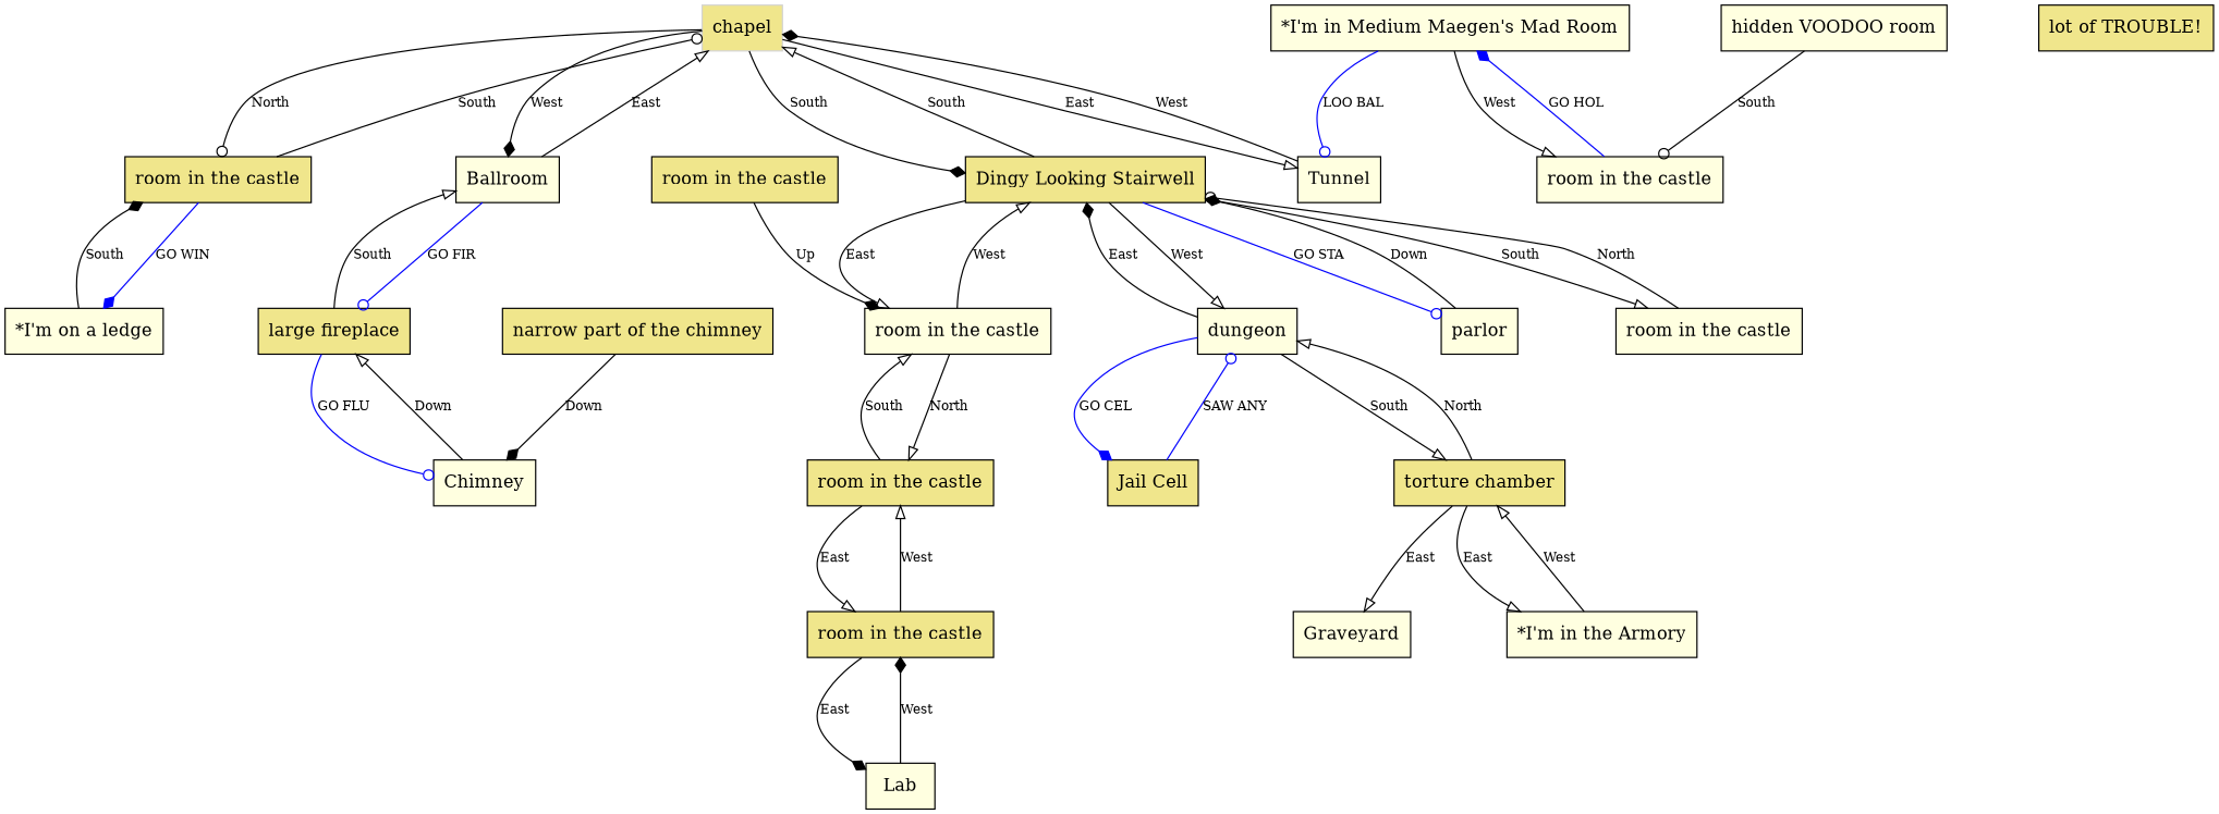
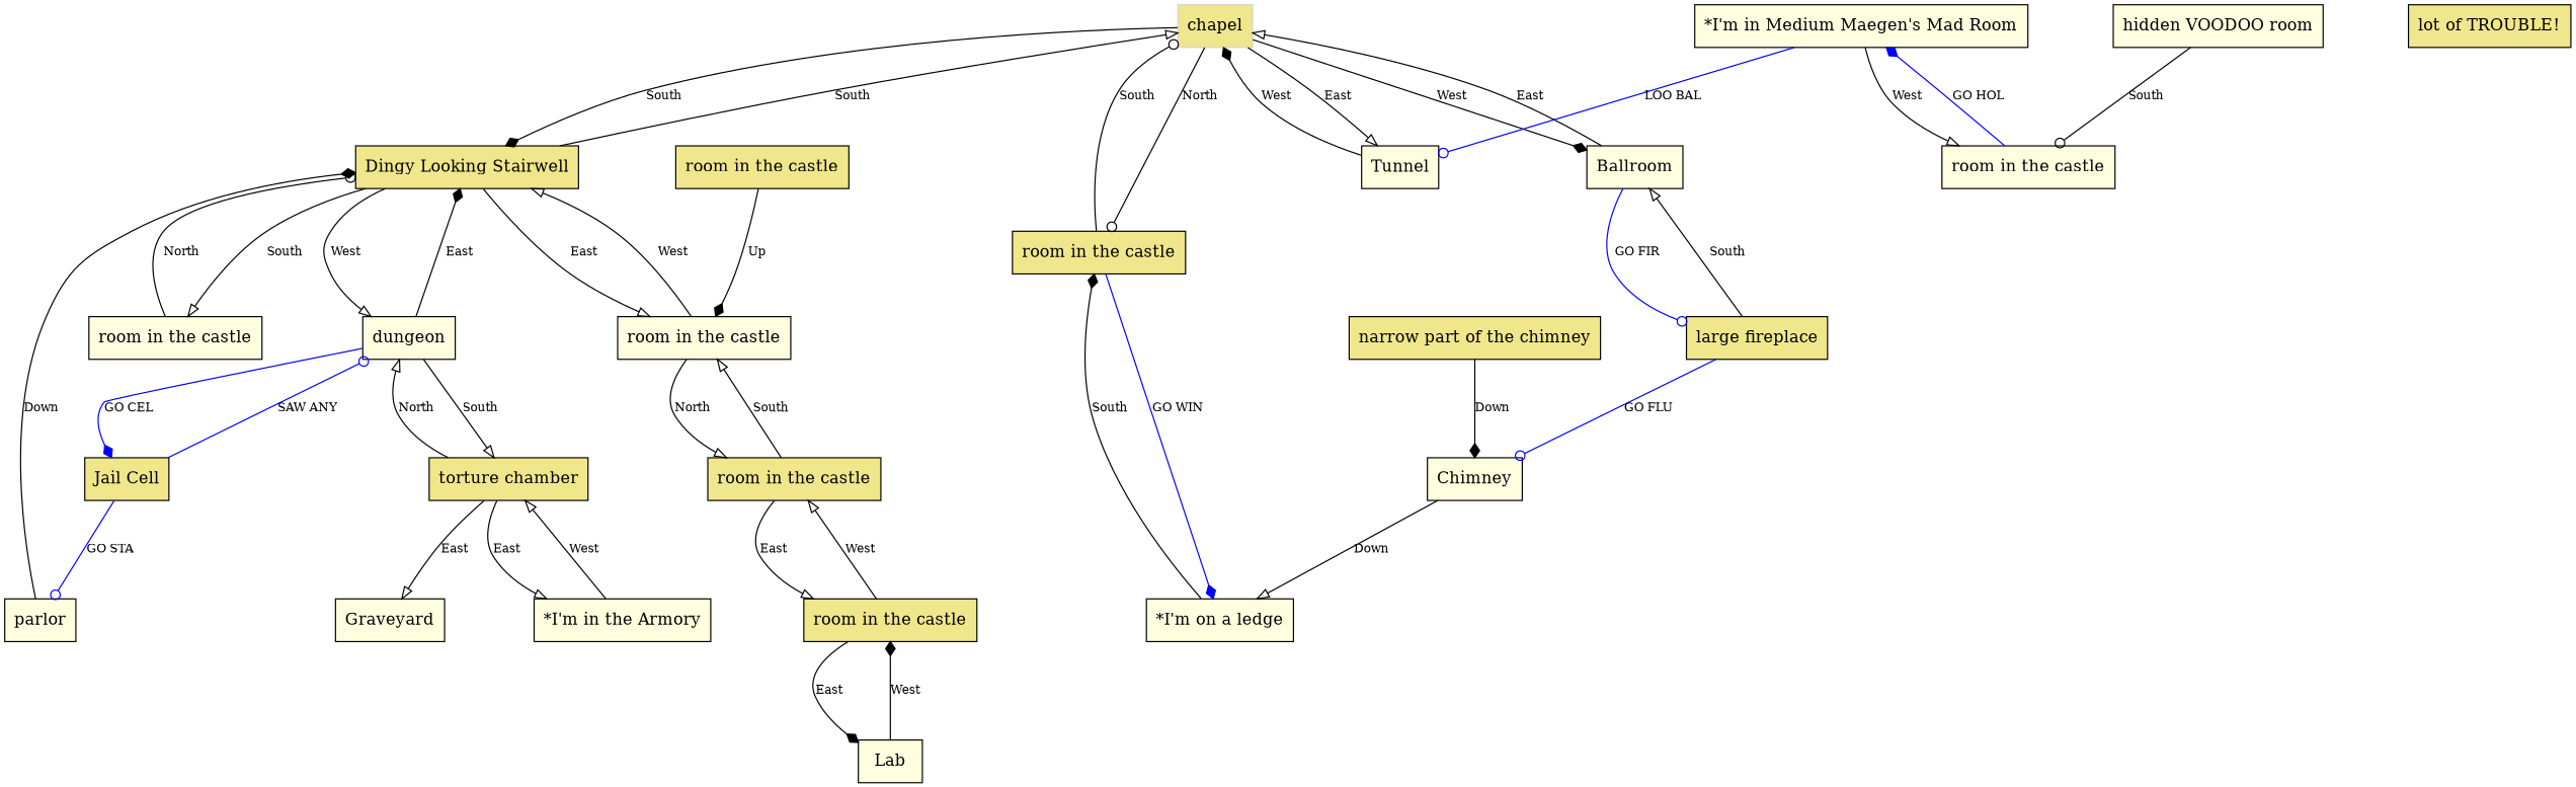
  digraph {
    nodesep=1.0
    ranksep=1.0
    splines=true
    node [fillcolor=lightyellow shape=rect style=filled]
    edge [arrowhead=onormal fontsize=10]
    n1 [color=lightgray fillcolor=khaki label=chapel]
    n2 [fillcolor=khaki label="Dingy Looking Stairwell"]
    n3 [label=Tunnel]
    n4 [fillcolor=khaki label="room in the castle"]
    n5 [label=Ballroom]
    n6 [label="room in the castle"]
    n7 [label=dungeon]
    n8 [label=parlor]
    n9 [label="room in the castle"]
    n10 [label="*I'm on a ledge"]
    n11 [fillcolor=khaki label="large fireplace"]
    n12 [fillcolor=khaki label="room in the castle"]
    n13 [fillcolor=khaki label="torture chamber"]
    n14 [fillcolor=khaki label="Jail Cell"]
    n15 [fillcolor=khaki label="room in the castle"]
    n16 [label=Lab]
    n17 [label="*I'm in Medium Maegen's Mad Room"]
    n18 [label="room in the castle"]
    n19 [label=Chimney]
    n20 [label="*I'm in the Armory"]
    n21 [label=Graveyard]
    n22 [fillcolor=khaki label="room in the castle"]
    n23 [fillcolor=khaki label="narrow part of the chimney"]
    n24 [label="hidden VOODOO room"]
    n25 [fillcolor=khaki label="lot of TROUBLE!"]
    n1 -> n2 [arrowhead=diamond label=South]
    n1 -> n3 [label=East]
    n1 -> n4 [arrowhead=odot label=North]
    n1 -> n5 [arrowhead=diamond label=West]
    n2 -> n1 [label=South]
    n2 -> n6 [label=East]
    n2 -> n7 [label=West]
-   n2 -> n8 [arrowhead=odot color=blue label="GO STA"]
+   n14 -> n8 [arrowhead=odot color=blue label="GO STA"]
    n2 -> n9 [label=South]
    n3 -> n1 [arrowhead=diamond label=West]
    n4 -> n1 [arrowhead=odot label=South]
    n4 -> n10 [arrowhead=diamond color=blue label="GO WIN"]
    n5 -> n1 [label=East]
    n5 -> n11 [arrowhead=odot color=blue label="GO FIR"]
    n6 -> n2 [label=West]
    n6 -> n12 [label=North]
    n7 -> n2 [arrowhead=diamond label=East]
    n7 -> n13 [label=South]
    n7 -> n14 [arrowhead=diamond color=blue label="GO CEL"]
    n8 -> n2 [arrowhead=diamond label=Down]
    n9 -> n2 [arrowhead=odot label=North]
    n10 -> n4 [arrowhead=diamond label=South]
    n11 -> n5 [label=South]
    n11 -> n19 [arrowhead=odot color=blue label="GO FLU"]
    n12 -> n6 [label=South]
    n12 -> n15 [label=East]
    n13 -> n7 [label=North]
    n13 -> n20 [label=East]
    n13 -> n21 [label=East]
    n14 -> n7 [arrowhead=odot color=blue label="SAW ANY"]
    n15 -> n12 [label=West]
    n15 -> n16 [arrowhead=diamond label=East]
    n16 -> n15 [arrowhead=diamond label=West]
    n17 -> n3 [arrowhead=odot color=blue label="LOO BAL"]
    n17 -> n18 [label=West]
    n18 -> n17 [arrowhead=diamond color=blue label="GO HOL"]
-   n19 -> n11 [label=Down]
+   n19 -> n10 [label=Down]
    n20 -> n13 [label=West]
    n22 -> n6 [arrowhead=diamond label=Up]
    n23 -> n19 [arrowhead=diamond label=Down]
    n24 -> n18 [arrowhead=odot label=South]
  }
